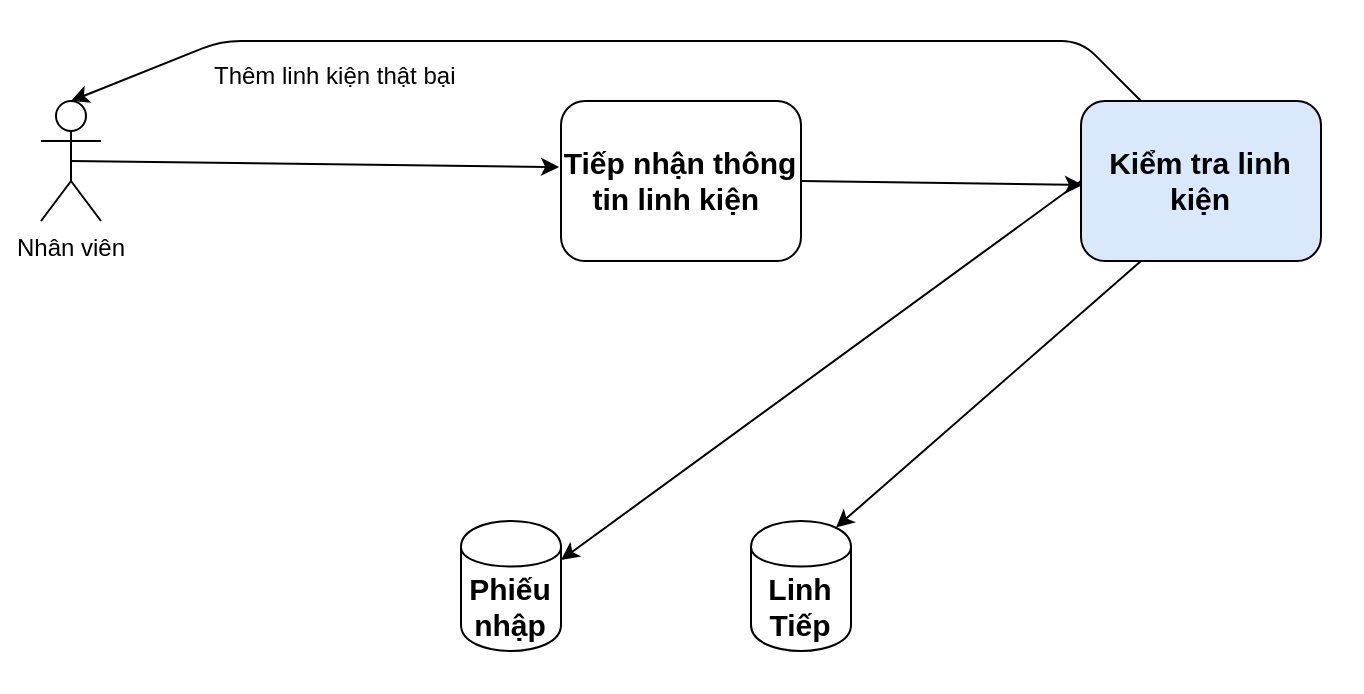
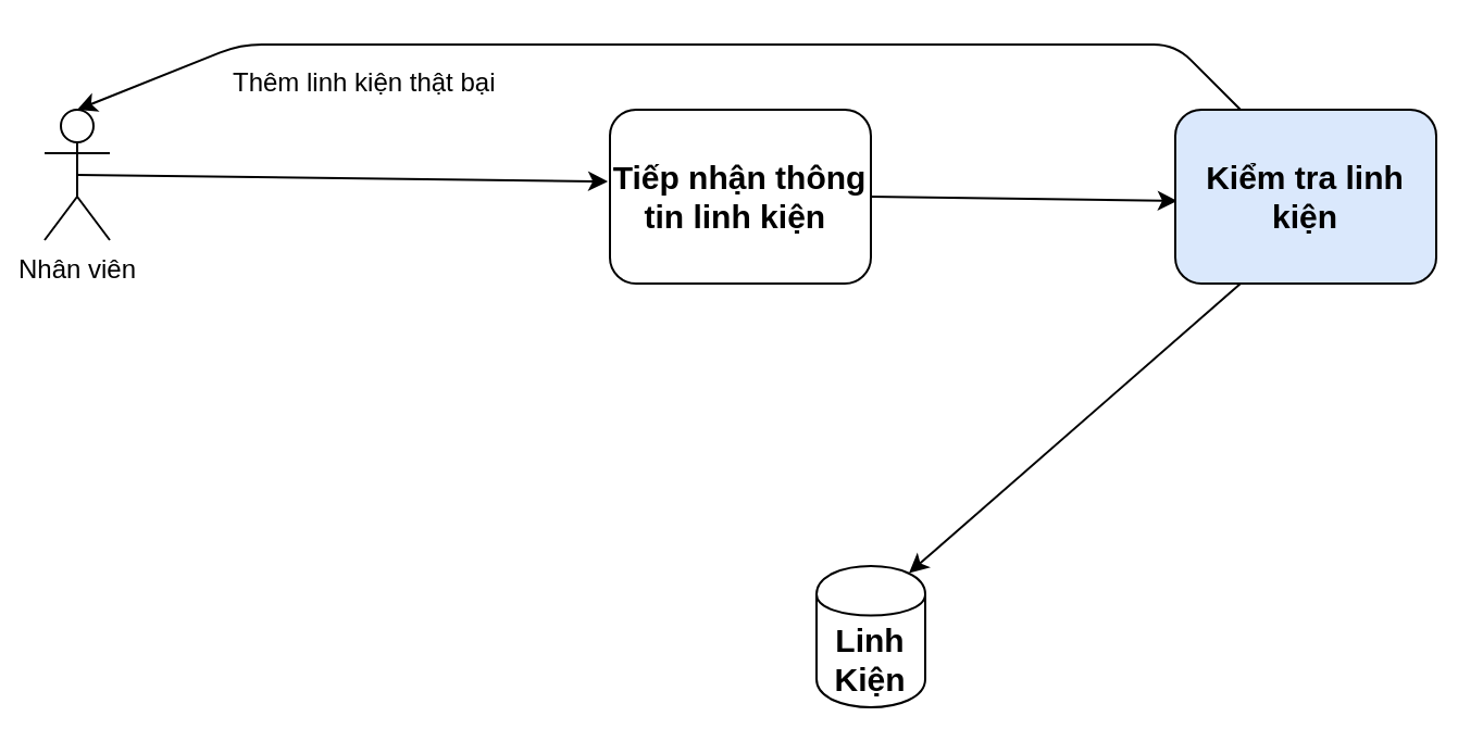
  <mxCell id="0" />
  <mxCell id="1" parent="0" />
  <mxCell id="2" value="Nhân viên" style="shape=umlActor;verticalLabelPosition=bottom;labelBackgroundColor=#ffffff;verticalAlign=top;html=1;outlineConnect=0;" vertex="1" parent="1"><mxGeometry x="20" y="50" width="30" height="60" as="geometry" /></mxCell>
  <mxCell id="3" value="Tiếp nhận thông tin linh kiện&amp;nbsp;" style="rounded=1;whiteSpace=wrap;html=1;fontSize=15;fontStyle=1" vertex="1" parent="1"><mxGeometry x="280" y="50" width="120" height="80" as="geometry" /></mxCell>
  <mxCell id="4" value="" style="endArrow=classic;html=1;entryX=-0.008;entryY=0.413;entryDx=0;entryDy=0;exitX=0.5;exitY=0.5;exitDx=0;exitDy=0;exitPerimeter=0;entryPerimeter=0;" edge="1" parent="1" source="2" target="3"><mxGeometry width="50" height="50" relative="1" as="geometry"><mxPoint x="90" y="110" as="sourcePoint" /><mxPoint x="140" y="60" as="targetPoint" /></mxGeometry></mxCell>
- <mxCell id="5" value="Linh Tiếp" style="shape=cylinder;whiteSpace=wrap;html=1;boundedLbl=1;backgroundOutline=1;fontSize=15;fontStyle=1" vertex="1" parent="1"><mxGeometry x="375" y="260" width="50" height="65" as="geometry" /></mxCell>
- <mxCell id="6" value="Phiếu nhập" style="shape=cylinder;whiteSpace=wrap;html=1;boundedLbl=1;backgroundOutline=1;fontSize=15;fontStyle=1" vertex="1" parent="1"><mxGeometry x="230" y="260" width="50" height="65" as="geometry" /></mxCell>
+ <mxCell id="5" value="Linh Kiện" style="shape=cylinder;whiteSpace=wrap;html=1;boundedLbl=1;backgroundOutline=1;fontSize=15;fontStyle=1" vertex="1" parent="1"><mxGeometry x="375" y="260" width="50" height="65" as="geometry" /></mxCell>
  <mxCell id="7" value="" style="endArrow=classic;html=1;exitX=1;exitY=0.5;exitDx=0;exitDy=0;entryX=0.008;entryY=0.633;entryDx=0;entryDy=0;entryPerimeter=0;" edge="1" parent="1" source="3"><mxGeometry width="50" height="50" relative="1" as="geometry"><mxPoint x="440" y="120" as="sourcePoint" /><mxPoint x="540.96" y="91.98" as="targetPoint" /></mxGeometry></mxCell>
  <mxCell id="8" value="Kiểm tra linh kiện" style="rounded=1;whiteSpace=wrap;html=1;fontSize=15;fontStyle=1;fillColor=#dae8fc;" vertex="1" parent="1"><mxGeometry x="540" y="50" width="120" height="80" as="geometry" /></mxCell>
  <mxCell id="9" value="" style="endArrow=classic;html=1;entryX=0.85;entryY=0.05;entryDx=0;entryDy=0;entryPerimeter=0;exitX=0.25;exitY=1;exitDx=0;exitDy=0;" edge="1" parent="1" source="8" target="5"><mxGeometry width="50" height="50" relative="1" as="geometry"><mxPoint x="440" y="180" as="sourcePoint" /><mxPoint x="490" y="130" as="targetPoint" /></mxGeometry></mxCell>
- <mxCell id="10" value="" style="endArrow=classic;html=1;entryX=1;entryY=0.3;entryDx=0;entryDy=0;exitX=0;exitY=0.5;exitDx=0;exitDy=0;" edge="1" parent="1" source="8" target="6"><mxGeometry width="50" height="50" relative="1" as="geometry"><mxPoint x="300" y="230" as="sourcePoint" /><mxPoint x="350" y="180" as="targetPoint" /></mxGeometry></mxCell>
  <mxCell id="11" value="" style="endArrow=classic;html=1;exitX=0.25;exitY=0;exitDx=0;exitDy=0;entryX=0.5;entryY=0;entryDx=0;entryDy=0;entryPerimeter=0;" edge="1" parent="1" source="8" target="2"><mxGeometry width="50" height="50" relative="1" as="geometry"><mxPoint x="440" y="70" as="sourcePoint" /><mxPoint x="380" y="20" as="targetPoint" /><Array as="points"><mxPoint x="540" y="20" /><mxPoint x="110" y="20" /></Array></mxGeometry></mxCell>
  <mxCell id="12" value="Thêm linh kiện thật bại" style="text;html=1;resizable=0;points=[];autosize=1;align=left;verticalAlign=top;spacingTop=-4;" vertex="1" parent="1"><mxGeometry x="105" y="28" width="140" height="20" as="geometry" /></mxCell>
